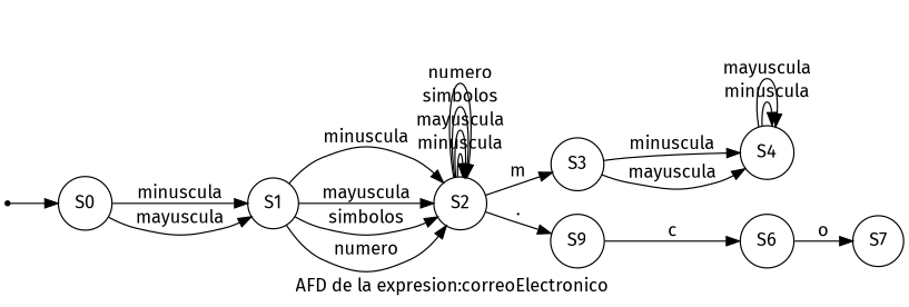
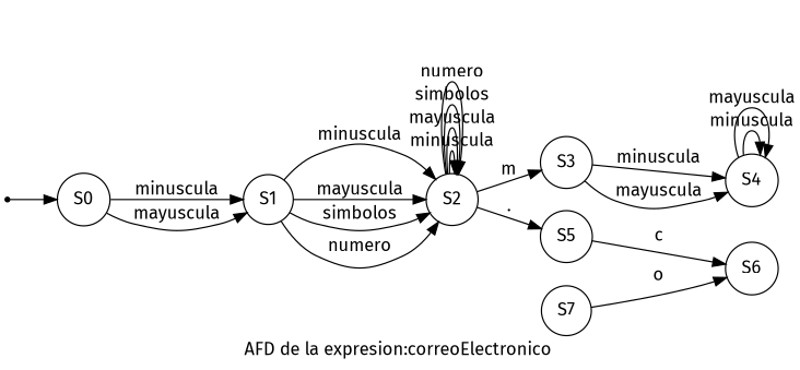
  digraph {
    fontname="Fira Sans"
    label="AFD de la expresion:correoElectronico "
    rankdir=LR
    node [fontname="Fira Sans" shape=circle]
    edge [fontname="Fira Sans"]
    qi [shape=point]
    S0
    S1
    S2
    S3
-   S5 [label=S9]
+   S5
    S4
    S6
    S7
    qi -> S0
    S0 -> S1 [label=minuscula]
    S0 -> S1 [label=mayuscula]
    S1 -> S2 [label=minuscula]
    S1 -> S2 [label=mayuscula]
    S1 -> S2 [label=simbolos]
    S1 -> S2 [label=numero]
    S2 -> S2 [label=minuscula]
    S2 -> S2 [label=mayuscula]
    S2 -> S2 [label=simbolos]
    S2 -> S2 [label=numero]
    S2 -> S3 [label=m]
    S2 -> S5 [label="."]
    S3 -> S4 [label=minuscula]
    S3 -> S4 [label=mayuscula]
    S5 -> S6 [label=c]
    S4 -> S4 [label=minuscula]
    S4 -> S4 [label=mayuscula]
-   S6 -> S7 [label=o]
+   S7 -> S6 [label=o]
  }
